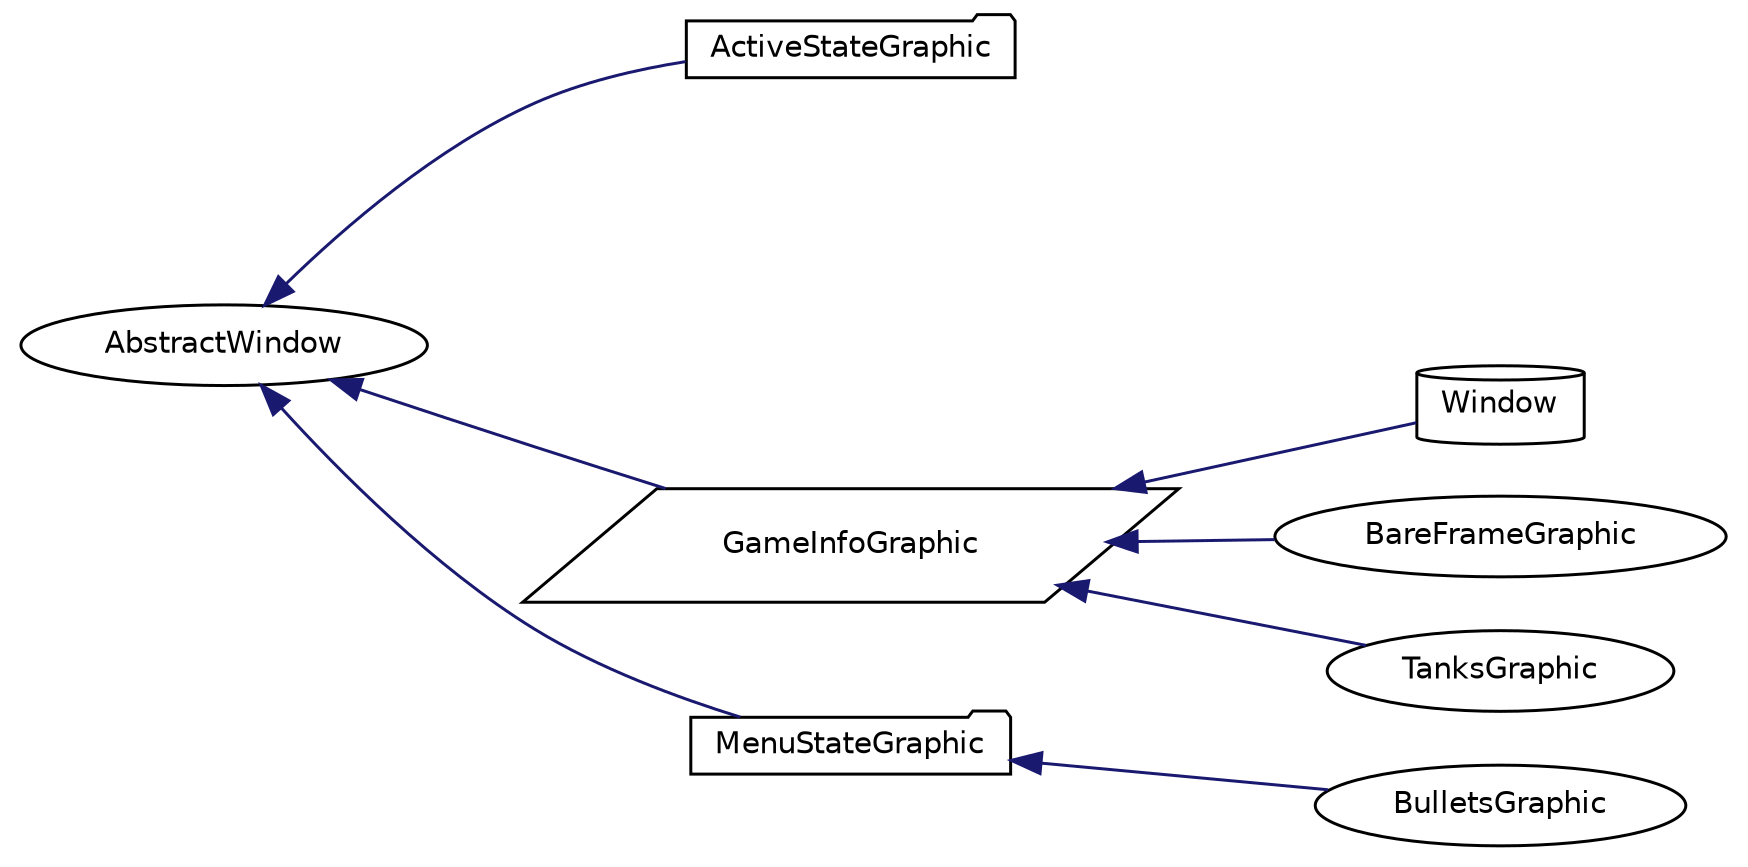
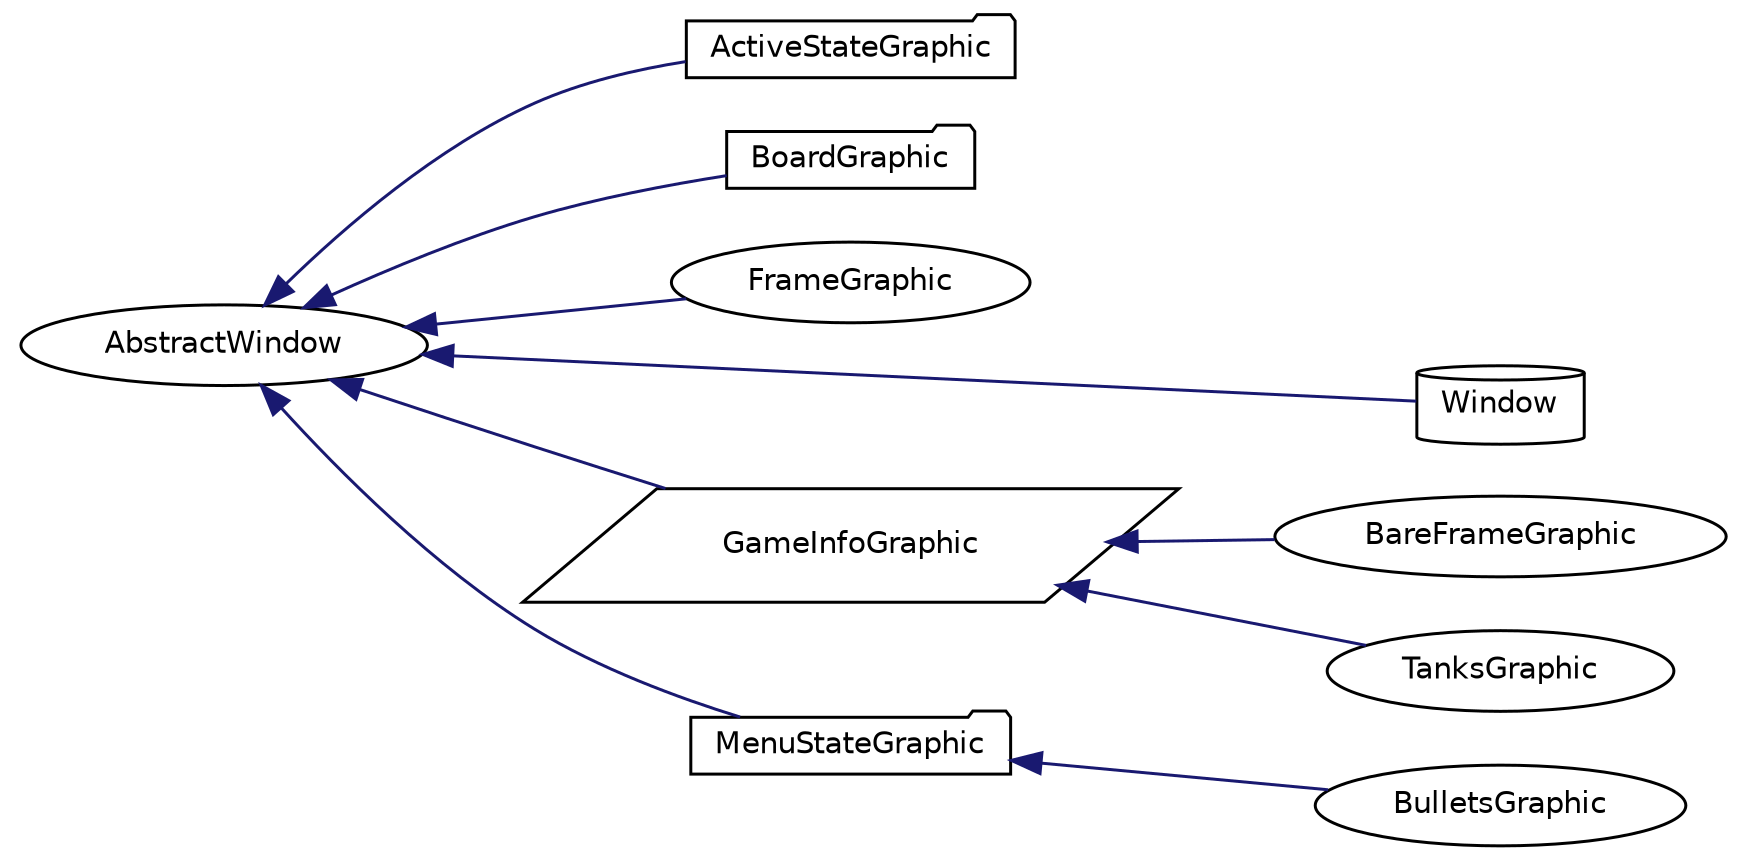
  digraph {
    rankdir=LR
    node [color=black fontname=Helvetica fontsize=10 shape=ellipse]
    edge [color=midnightblue dir=back fontname=Helvetica fontsize=10 labelfontname=Helvetica labelfontsize=10 style=solid]
    n1 [height=0.2 label=AbstractWindow width=0.4]
    n2 [height=0.2 label=ActiveStateGraphic shape=folder width=0.4]
+   n3 [height=0.2 label=BoardGraphic shape=folder width=0.4]
+   n4 [height=0.2 label=FrameGraphic width=0.4]
    n5 [height=0.2 label=GameInfoGraphic shape=parallelogram width=0.4]
    n6 [height=0.2 label=MenuStateGraphic shape=folder width=0.4]
    n7 [height=0.2 label=Window shape=cylinder width=0.4]
    n8 [height=0.2 label=BareFrameGraphic width=0.4]
    n9 [height=0.2 label=BulletsGraphic width=0.4]
    n10 [height=0.2 label=TanksGraphic width=0.4]
    n1 -> n2
+   n1 -> n3
+   n1 -> n4
    n1 -> n5
    n1 -> n6
-   n5 -> n7
+   n1 -> n7
    n5 -> n8
    n5 -> n10
    n6 -> n9
  }
